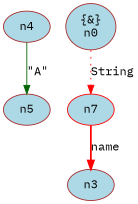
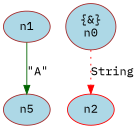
  digraph {
    fontname="IBM Plex Mono"
    node [color=brown fillcolor=lightblue fontname="IBM Plex Mono" shape=ellipse style=filled]
    edge [color=red fontname="IBM Plex Mono"]
-   n4
+   n4 [label=n1]
    n5
-   n2 [color=red label=n7]
-   n3
+   n2 [color=red]
    n0 [label="{&}\n\N"]
    n4 -> n5 [color=darkgreen label="\"A\"" style=solid]
-   n2 -> n3 [label=name style=bold]
    n0 -> n2 [label=String style=dotted]
  }
